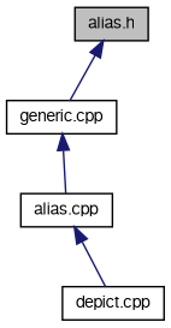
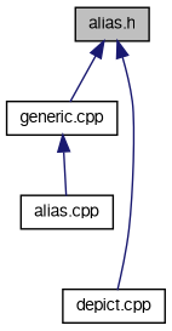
  digraph {
    node [color=black fillcolor=white fontname=FreeSans fontsize=10 shape=record style=filled]
    edge [color=midnightblue dir=back fontname=FreeSans fontsize=10 labelfontname=FreeSans labelfontsize=10 style=solid]
    n1 [fillcolor=grey75 fontcolor=black height=0.2 label="alias.h" width=0.4]
    n2 [height=0.2 label="generic.cpp" width=0.4]
    n3 [height=0.2 label="depict.cpp" width=0.4]
    n4 [height=0.2 label="alias.cpp" width=0.4]
    n1 -> n2
-   n4 -> n3
+   n1 -> n3
    n2 -> n4
  }
